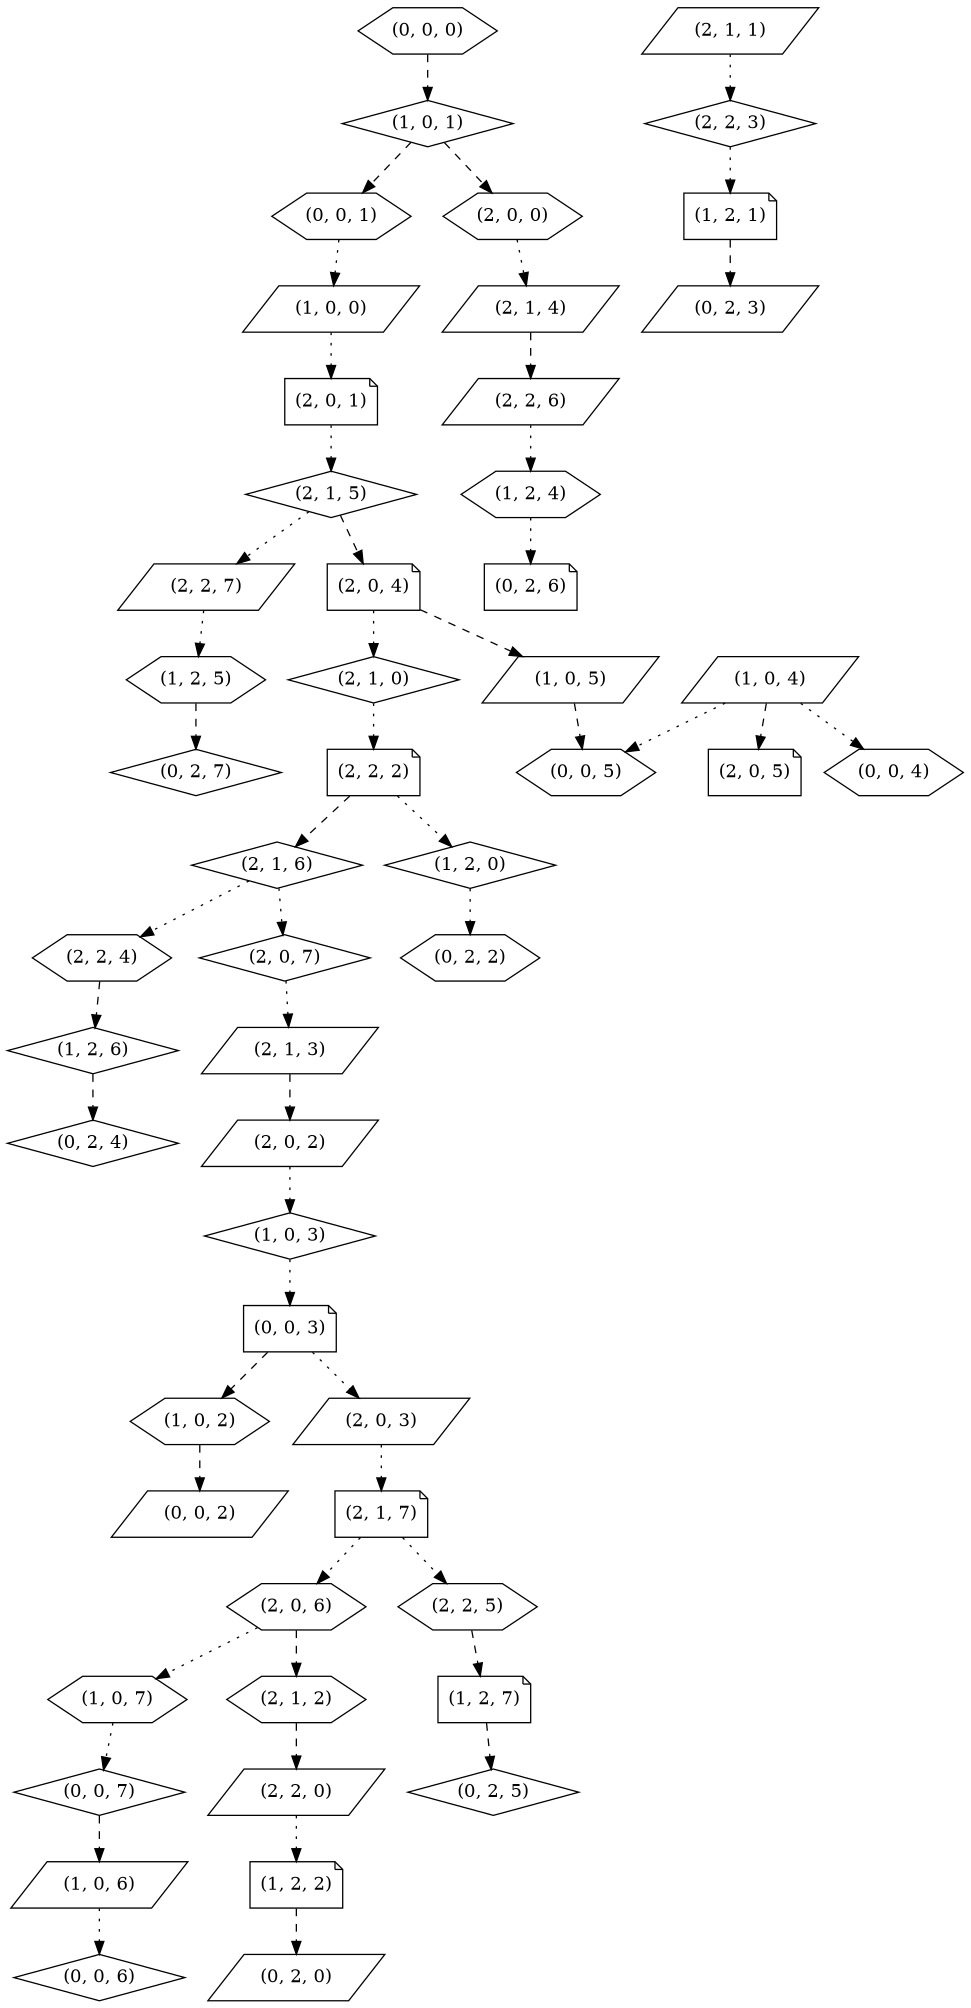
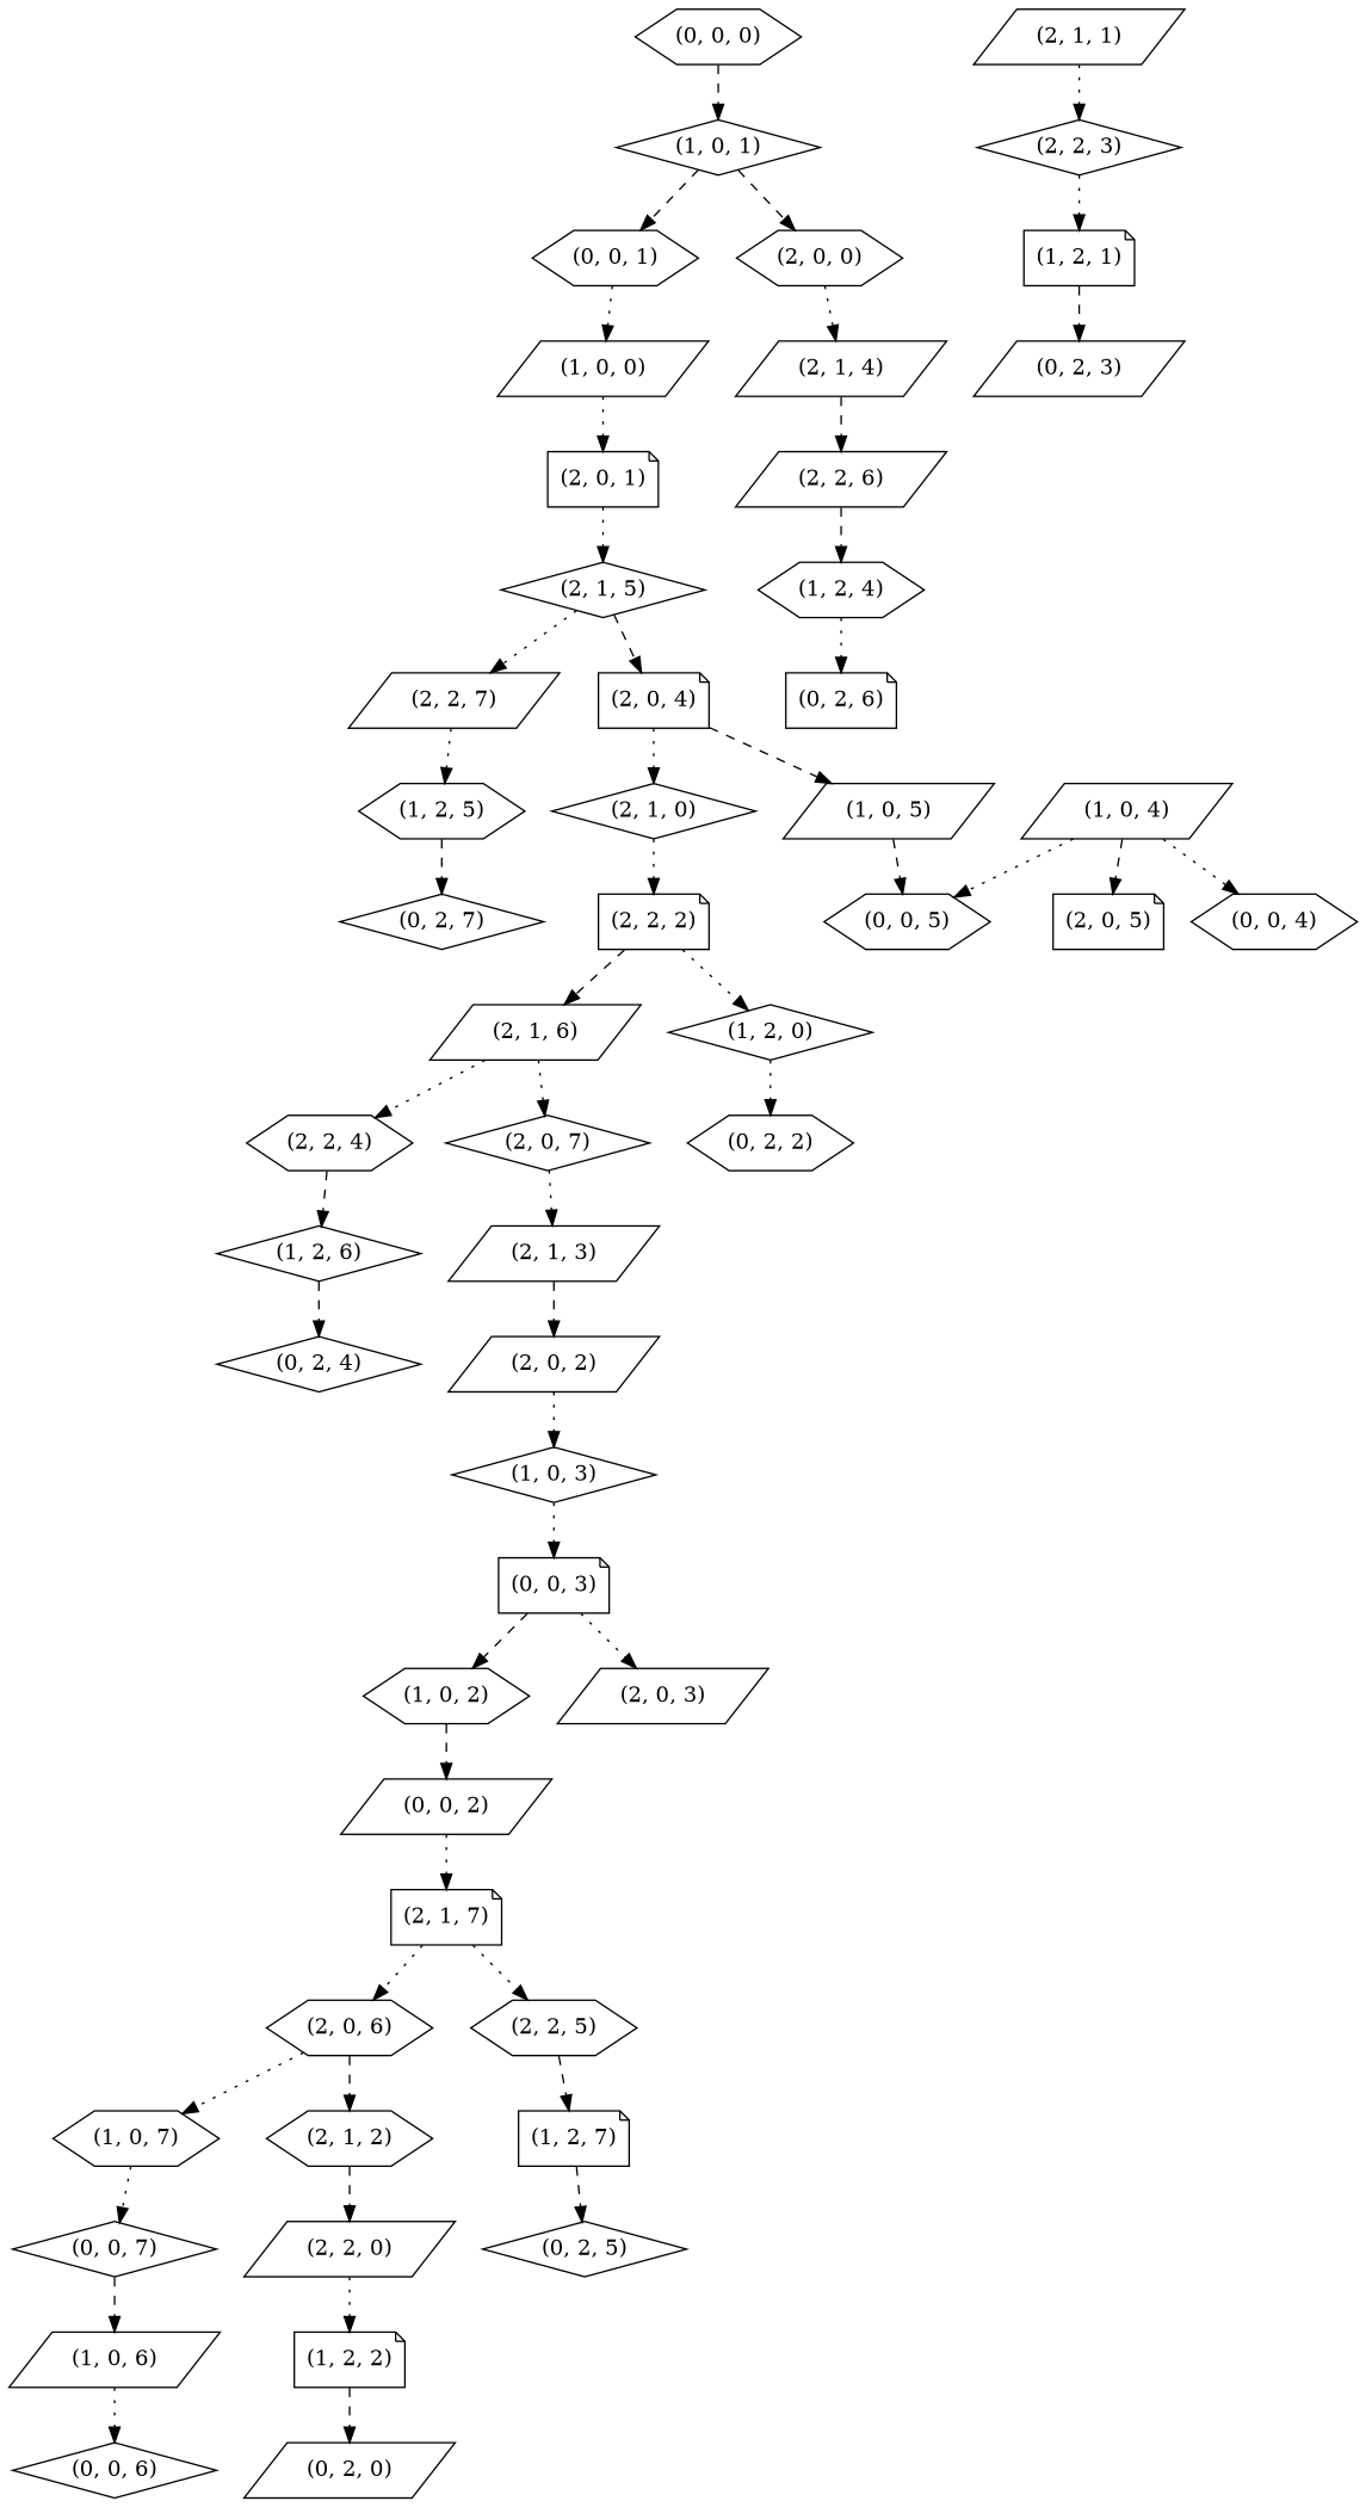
  digraph {
    node [shape=parallelogram]
    edge [style=dotted]
    n1 [label="(0, 0, 0)" shape=hexagon]
    n2 [label="(1, 0, 1)" shape=diamond]
    n3 [label="(0, 0, 1)" shape=hexagon]
    n4 [label="(2, 0, 0)" shape=hexagon]
    n5 [label="(1, 0, 0)"]
    n6 [label="(2, 1, 4)"]
    n7 [label="(2, 0, 1)" shape=note]
    n8 [label="(2, 2, 6)"]
    n9 [label="(1, 2, 4)" shape=hexagon]
    n10 [label="(0, 2, 6)" shape=note]
    n11 [label="(2, 1, 5)" shape=diamond]
    n12 [label="(2, 0, 4)" shape=note]
    n13 [label="(2, 2, 7)"]
    n14 [label="(2, 1, 0)" shape=diamond]
    n15 [label="(1, 0, 5)"]
    n16 [label="(1, 2, 5)" shape=hexagon]
    n17 [label="(2, 2, 2)" shape=note]
    n18 [label="(0, 0, 5)" shape=hexagon]
    n19 [label="(0, 2, 7)" shape=diamond]
-   n20 [label="(2, 1, 6)" shape=diamond]
+   n20 [label="(2, 1, 6)"]
    n21 [label="(1, 2, 0)" shape=diamond]
    n22 [label="(1, 0, 4)"]
    n23 [label="(0, 0, 4)" shape=hexagon]
    n24 [label="(2, 0, 5)" shape=note]
    n25 [label="(2, 1, 1)"]
    n26 [label="(2, 2, 3)" shape=diamond]
    n27 [label="(1, 2, 1)" shape=note]
    n28 [label="(0, 2, 3)"]
    n29 [label="(2, 0, 7)" shape=diamond]
    n30 [label="(2, 2, 4)" shape=hexagon]
    n31 [label="(0, 2, 2)" shape=hexagon]
    n32 [label="(2, 1, 3)"]
    n33 [label="(1, 2, 6)" shape=diamond]
    n34 [label="(2, 0, 2)"]
    n35 [label="(0, 2, 4)" shape=diamond]
    n36 [label="(1, 0, 3)" shape=diamond]
    n37 [label="(0, 0, 3)" shape=note]
    n38 [label="(1, 0, 2)" shape=hexagon]
    n39 [label="(2, 0, 3)"]
    n40 [label="(0, 0, 2)"]
    n41 [label="(2, 1, 7)" shape=note]
    n42 [label="(2, 0, 6)" shape=hexagon]
    n43 [label="(2, 2, 5)" shape=hexagon]
    n44 [label="(2, 1, 2)" shape=hexagon]
    n45 [label="(1, 0, 7)" shape=hexagon]
    n46 [label="(1, 2, 7)" shape=note]
    n47 [label="(2, 2, 0)"]
    n48 [label="(0, 0, 7)" shape=diamond]
    n49 [label="(0, 2, 5)" shape=diamond]
    n50 [label="(1, 2, 2)" shape=note]
    n51 [label="(1, 0, 6)"]
    n52 [label="(0, 0, 6)" shape=diamond]
    n53 [label="(0, 2, 0)"]
    n1 -> n2 [style=dashed]
    n2 -> n3 [style=dashed]
    n2 -> n4 [style=dashed]
    n3 -> n5
    n4 -> n6
    n5 -> n7
    n6 -> n8 [style=dashed]
    n7 -> n11
-   n8 -> n9
+   n8 -> n9 [style=dashed]
    n9 -> n10
    n11 -> n12 [style=dashed]
    n11 -> n13
    n12 -> n14
    n12 -> n15 [style=dashed]
    n13 -> n16
    n14 -> n17
    n15 -> n18 [style=dashed]
    n16 -> n19 [style=dashed]
    n17 -> n20 [style=dashed]
    n17 -> n21
    n20 -> n29
    n20 -> n30
    n21 -> n31
    n22 -> n18
    n22 -> n23
    n22 -> n24 [style=dashed]
    n25 -> n26
    n26 -> n27
    n27 -> n28 [style=dashed]
    n29 -> n32
    n30 -> n33 [style=dashed]
    n32 -> n34 [style=dashed]
    n33 -> n35 [style=dashed]
    n34 -> n36
    n36 -> n37
    n37 -> n38 [style=dashed]
    n37 -> n39
    n38 -> n40 [style=dashed]
-   n39 -> n41
+   n40 -> n41
    n41 -> n42
    n41 -> n43
    n42 -> n44 [style=dashed]
    n42 -> n45
    n43 -> n46 [style=dashed]
    n44 -> n47 [style=dashed]
    n45 -> n48
    n46 -> n49 [style=dashed]
    n47 -> n50
    n48 -> n51 [style=dashed]
    n50 -> n53 [style=dashed]
    n51 -> n52
  }
